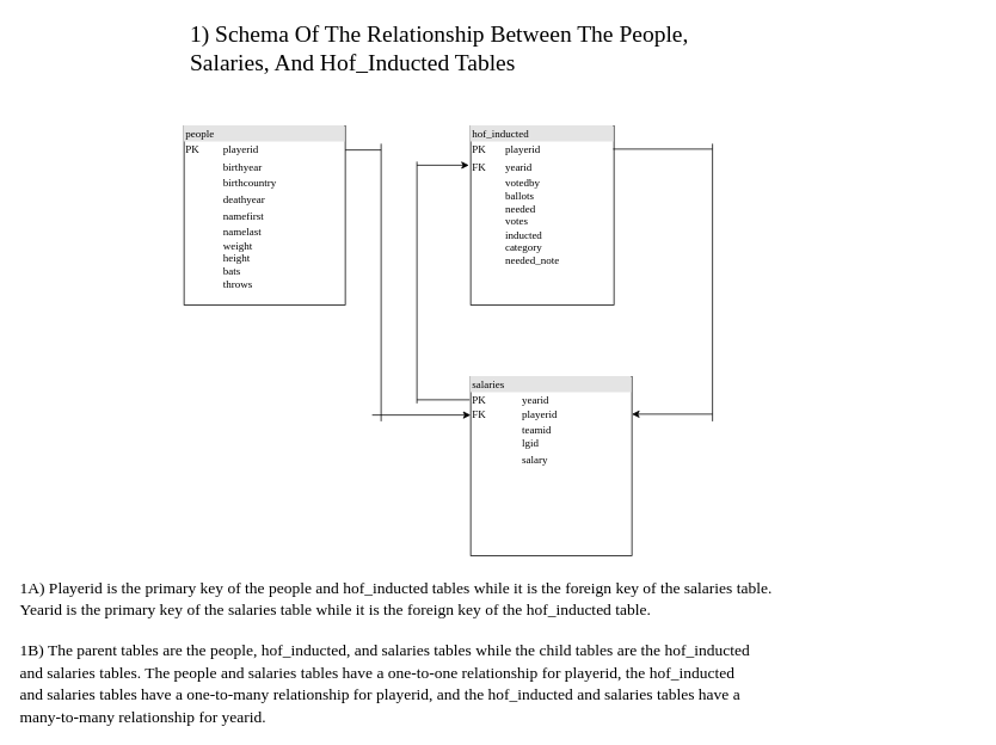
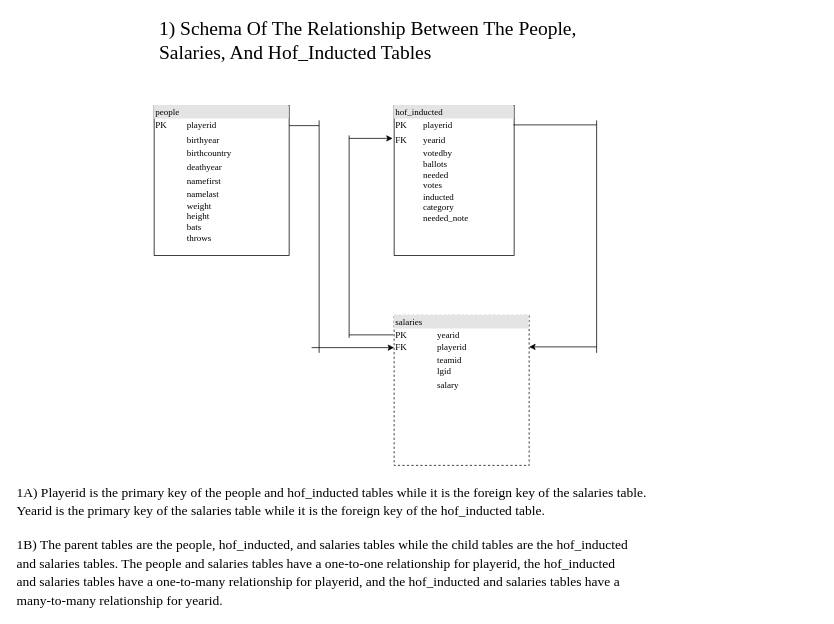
  <mxCell id="0" />
  <mxCell id="1" parent="0" />
  <mxCell id="2" value="&lt;div style=&quot;box-sizing: border-box ; width: 100% ; background: #e4e4e4 ; padding: 2px&quot;&gt;hof_inducted&lt;/div&gt;&lt;table style=&quot;width: 100% ; font-size: 1em&quot; cellpadding=&quot;2&quot; cellspacing=&quot;0&quot;&gt;&lt;tbody&gt;&lt;tr&gt;&lt;td&gt;PK&lt;/td&gt;&lt;td&gt;playerid&lt;/td&gt;&lt;/tr&gt;&lt;tr&gt;&lt;td&gt;FK&lt;/td&gt;&lt;td&gt;yearid&lt;/td&gt;&lt;/tr&gt;&lt;tr&gt;&lt;td&gt;&lt;/td&gt;&lt;td&gt;votedby&lt;br&gt;ballots&lt;br&gt;needed&lt;br&gt;votes&lt;br&gt;inducted&lt;br&gt;category&lt;br&gt;needed_note&lt;/td&gt;&lt;/tr&gt;&lt;/tbody&gt;&lt;/table&gt;" style="verticalAlign=top;align=left;overflow=fill;html=1;rounded=0;shadow=0;comic=0;labelBackgroundColor=none;strokeColor=#000000;strokeWidth=1;fillColor=#ffffff;fontFamily=Verdana;fontSize=12;fontColor=#000000;" parent="1" vertex="1"><mxGeometry x="525" y="140" width="160" height="200" as="geometry" /></mxCell>
- <mxCell id="3" value="&lt;div style=&quot;box-sizing: border-box ; width: 100% ; background: #e4e4e4 ; padding: 2px&quot;&gt;salaries&lt;/div&gt;&lt;table style=&quot;width: 100% ; font-size: 1em&quot; cellpadding=&quot;2&quot; cellspacing=&quot;0&quot;&gt;&lt;tbody&gt;&lt;tr&gt;&lt;td&gt;PK&lt;br&gt;FK&lt;/td&gt;&lt;td&gt;yearid&lt;br&gt;playerid&lt;/td&gt;&lt;/tr&gt;&lt;tr&gt;&lt;td&gt;&lt;br&gt;&lt;/td&gt;&lt;td&gt;teamid&lt;br&gt;lgid&lt;/td&gt;&lt;/tr&gt;&lt;tr&gt;&lt;td&gt;&lt;/td&gt;&lt;td&gt;salary&lt;br&gt;&lt;br&gt;&lt;/td&gt;&lt;/tr&gt;&lt;/tbody&gt;&lt;/table&gt;" style="verticalAlign=top;align=left;overflow=fill;html=1;rounded=0;shadow=0;comic=0;labelBackgroundColor=none;strokeColor=#000000;strokeWidth=1;fillColor=#ffffff;fontFamily=Verdana;fontSize=12;fontColor=#000000;" parent="1" vertex="1"><mxGeometry x="525" y="420" width="180" height="200" as="geometry" /></mxCell>
+ <mxCell id="3" value="&lt;div style=&quot;box-sizing: border-box ; width: 100% ; background: #e4e4e4 ; padding: 2px&quot;&gt;salaries&lt;/div&gt;&lt;table style=&quot;width: 100% ; font-size: 1em&quot; cellpadding=&quot;2&quot; cellspacing=&quot;0&quot;&gt;&lt;tbody&gt;&lt;tr&gt;&lt;td&gt;PK&lt;br&gt;FK&lt;/td&gt;&lt;td&gt;yearid&lt;br&gt;playerid&lt;/td&gt;&lt;/tr&gt;&lt;tr&gt;&lt;td&gt;&lt;br&gt;&lt;/td&gt;&lt;td&gt;teamid&lt;br&gt;lgid&lt;/td&gt;&lt;/tr&gt;&lt;tr&gt;&lt;td&gt;&lt;/td&gt;&lt;td&gt;salary&lt;br&gt;&lt;br&gt;&lt;/td&gt;&lt;/tr&gt;&lt;/tbody&gt;&lt;/table&gt;" style="verticalAlign=top;align=left;overflow=fill;html=1;rounded=0;shadow=0;comic=0;labelBackgroundColor=none;strokeColor=#000000;strokeWidth=1;fillColor=#ffffff;fontFamily=Verdana;fontSize=12;fontColor=#000000;dashed=1;" parent="1" vertex="1"><mxGeometry x="525" y="420" width="180" height="200" as="geometry" /></mxCell>
  <mxCell id="4" value="&lt;div style=&quot;box-sizing: border-box ; width: 100% ; background: #e4e4e4 ; padding: 2px&quot;&gt;people&lt;/div&gt;&lt;table style=&quot;width: 100% ; font-size: 1em&quot; cellpadding=&quot;2&quot; cellspacing=&quot;0&quot;&gt;&lt;tbody&gt;&lt;tr&gt;&lt;td&gt;PK&lt;/td&gt;&lt;td&gt;playerid&lt;/td&gt;&lt;/tr&gt;&lt;tr&gt;&lt;td&gt;&lt;br&gt;&lt;/td&gt;&lt;td&gt;birthyear&lt;/td&gt;&lt;/tr&gt;&lt;tr&gt;&lt;td&gt;&lt;/td&gt;&lt;td&gt;birthcountry&lt;/td&gt;&lt;/tr&gt;&lt;tr&gt;&lt;td&gt;&lt;br&gt;&lt;/td&gt;&lt;td&gt;deathyear&lt;/td&gt;&lt;/tr&gt;&lt;tr&gt;&lt;td&gt;&lt;br&gt;&lt;/td&gt;&lt;td&gt;namefirst&lt;/td&gt;&lt;/tr&gt;&lt;tr&gt;&lt;td&gt;&lt;br&gt;&lt;/td&gt;&lt;td&gt;namelast&lt;br&gt;weight&lt;br&gt;height&lt;br&gt;bats&lt;br&gt;throws&lt;/td&gt;&lt;/tr&gt;&lt;/tbody&gt;&lt;/table&gt;" style="verticalAlign=top;align=left;overflow=fill;html=1;rounded=0;shadow=0;comic=0;labelBackgroundColor=none;strokeColor=#000000;strokeWidth=1;fillColor=#ffffff;fontFamily=Verdana;fontSize=12;fontColor=#000000;" parent="1" vertex="1"><mxGeometry x="205" y="140" width="180" height="200" as="geometry" /></mxCell>
  <mxCell id="5" value="" style="endArrow=none;html=1;exitX=0.994;exitY=0.13;exitDx=0;exitDy=0;exitPerimeter=0;" edge="1" parent="1" source="2"><mxGeometry width="50" height="50" relative="1" as="geometry"><mxPoint x="735" y="200" as="sourcePoint" /><mxPoint x="795" y="166" as="targetPoint" /></mxGeometry></mxCell>
  <mxCell id="6" value="" style="endArrow=none;html=1;" edge="1" parent="1"><mxGeometry width="50" height="50" relative="1" as="geometry"><mxPoint x="795" y="470" as="sourcePoint" /><mxPoint x="795" y="160" as="targetPoint" /></mxGeometry></mxCell>
  <mxCell id="7" value="" style="endArrow=classic;html=1;entryX=1;entryY=0.21;entryDx=0;entryDy=0;entryPerimeter=0;" edge="1" parent="1" target="3"><mxGeometry width="50" height="50" relative="1" as="geometry"><mxPoint x="795" y="462" as="sourcePoint" /><mxPoint x="775" y="430" as="targetPoint" /></mxGeometry></mxCell>
  <mxCell id="8" value="" style="endArrow=none;html=1;entryX=-0.006;entryY=0.13;entryDx=0;entryDy=0;entryPerimeter=0;" edge="1" parent="1" target="3"><mxGeometry width="50" height="50" relative="1" as="geometry"><mxPoint x="465" y="446" as="sourcePoint" /><mxPoint x="485" y="420" as="targetPoint" /></mxGeometry></mxCell>
  <mxCell id="9" value="" style="endArrow=none;html=1;" edge="1" parent="1"><mxGeometry width="50" height="50" relative="1" as="geometry"><mxPoint x="465" y="450" as="sourcePoint" /><mxPoint x="465" y="180" as="targetPoint" /></mxGeometry></mxCell>
  <mxCell id="10" value="" style="endArrow=classic;html=1;entryX=-0.012;entryY=0.22;entryDx=0;entryDy=0;entryPerimeter=0;" edge="1" parent="1" target="2"><mxGeometry width="50" height="50" relative="1" as="geometry"><mxPoint x="465" y="184" as="sourcePoint" /><mxPoint x="505" y="160" as="targetPoint" /></mxGeometry></mxCell>
  <mxCell id="11" value="" style="endArrow=none;html=1;exitX=1;exitY=0.135;exitDx=0;exitDy=0;exitPerimeter=0;" edge="1" parent="1" source="4"><mxGeometry width="50" height="50" relative="1" as="geometry"><mxPoint x="405" y="190" as="sourcePoint" /><mxPoint x="425" y="167" as="targetPoint" /></mxGeometry></mxCell>
  <mxCell id="12" value="" style="endArrow=none;html=1;" edge="1" parent="1"><mxGeometry width="50" height="50" relative="1" as="geometry"><mxPoint x="425" y="470" as="sourcePoint" /><mxPoint x="425" y="160" as="targetPoint" /></mxGeometry></mxCell>
  <mxCell id="13" value="" style="endArrow=classic;html=1;entryX=0;entryY=0.215;entryDx=0;entryDy=0;entryPerimeter=0;" edge="1" parent="1" target="3"><mxGeometry width="50" height="50" relative="1" as="geometry"><mxPoint x="415" y="463" as="sourcePoint" /><mxPoint x="495" y="470" as="targetPoint" /></mxGeometry></mxCell>
  <mxCell id="14" value="&lt;font face=&quot;Verdana&quot;&gt;&lt;span style=&quot;font-size: 26px&quot;&gt;1) Schema Of The Relationship Between The People, &lt;br&gt;Salaries, And Hof_Inducted Tables&lt;/span&gt;&lt;/font&gt;" style="text;html=1;resizable=0;points=[];autosize=1;align=left;verticalAlign=top;spacingTop=-4;fontSize=20;" vertex="1" parent="1"><mxGeometry x="210" y="20" width="700" height="60" as="geometry" /></mxCell>
  <mxCell id="15" value="&lt;font style=&quot;font-size: 18px&quot; face=&quot;Verdana&quot;&gt;1A) Playerid is the primary key of the people and hof_inducted tables while it is the foreign key of the salaries table. &lt;br&gt;Yearid is the primary key of the salaries table while it is the foreign key of the hof_inducted table.&amp;nbsp;&amp;nbsp;&lt;/font&gt;" style="text;html=1;resizable=0;points=[];autosize=1;align=left;verticalAlign=top;spacingTop=-4;fontSize=20;" vertex="1" parent="1"><mxGeometry x="20" y="640" width="1070" height="50" as="geometry" /></mxCell>
  <mxCell id="16" value="&lt;font face=&quot;Verdana&quot;&gt;&lt;span style=&quot;font-size: 18px&quot;&gt;1B) The parent tables are the people, hof_inducted, and salaries tables while the child tables are the hof_inducted &lt;br&gt;and salaries tables. The people and salaries tables have a one-to-one relationship for playerid, the hof_inducted &lt;br&gt;and salaries tables have a one-to-many relationship for playerid, and the hof_inducted and salaries tables have a &lt;br&gt;many-to-many relationship for yearid.&amp;nbsp;&lt;/span&gt;&lt;/font&gt;" style="text;html=1;resizable=0;points=[];autosize=1;align=left;verticalAlign=top;spacingTop=-4;fontSize=20;" vertex="1" parent="1"><mxGeometry x="20" y="710" width="1050" height="100" as="geometry" /></mxCell>
